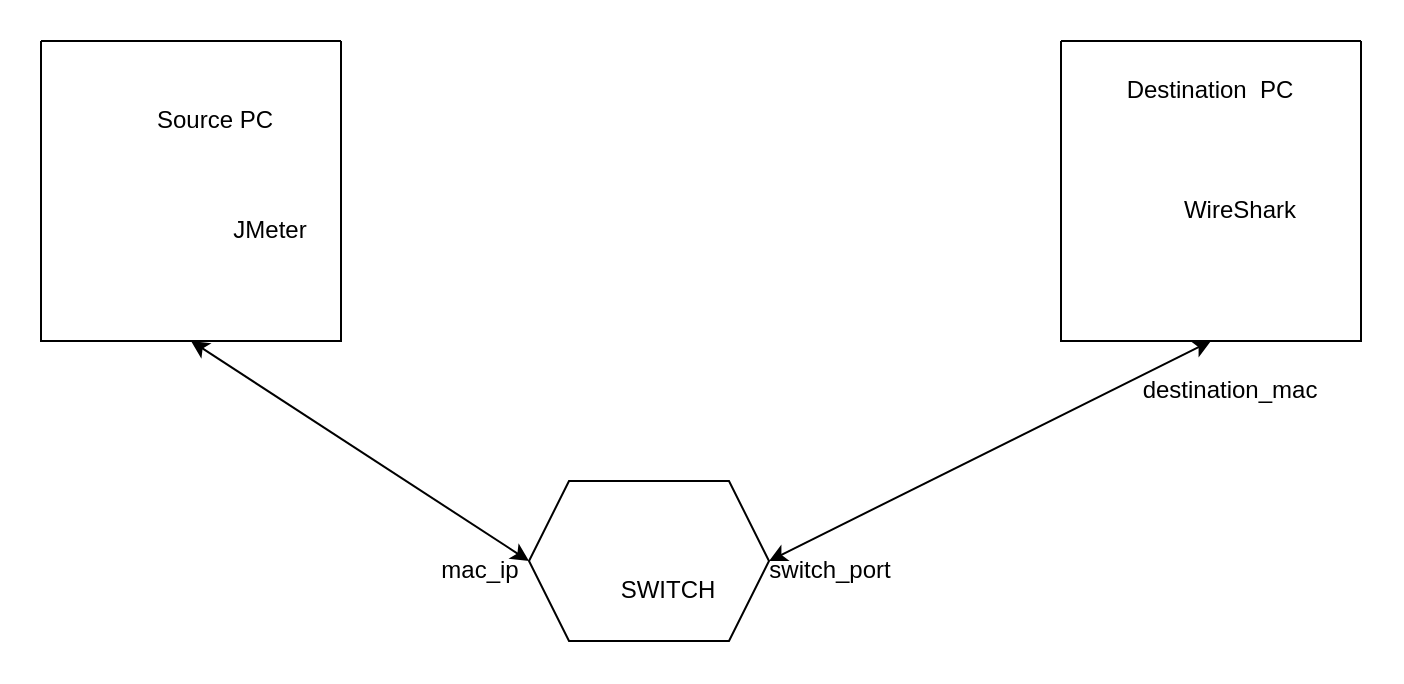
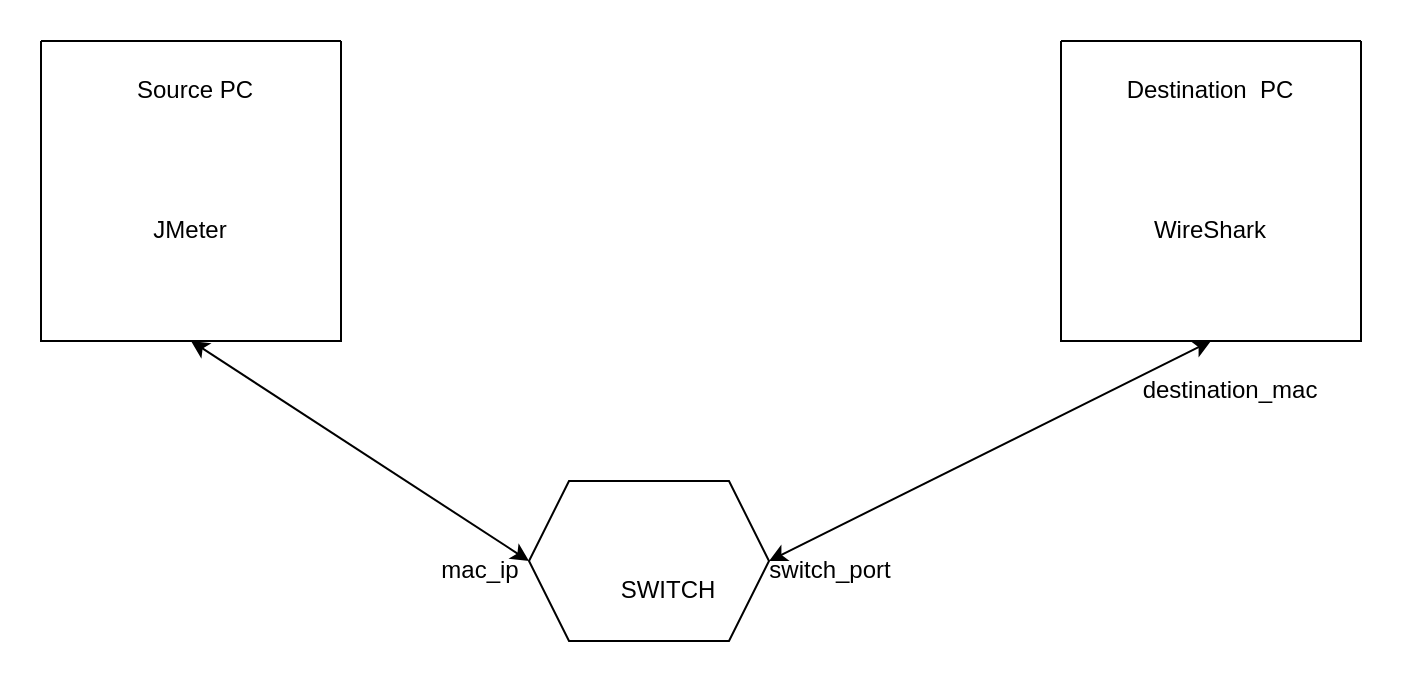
  <mxCell id="0" />
  <mxCell id="1" parent="0" />
  <mxCell id="2" value="" style="shape=hexagon;perimeter=hexagonPerimeter2;whiteSpace=wrap;html=1;fixedSize=1;" vertex="1" parent="1"><mxGeometry x="264" y="240" width="120" height="80" as="geometry" /></mxCell>
  <mxCell id="3" value="" style="swimlane;startSize=0;" vertex="1" parent="1"><mxGeometry x="20" y="20" width="150" height="150" as="geometry" /></mxCell>
- <mxCell id="4" value="Source PC" style="text;strokeColor=none;align=center;fillColor=none;html=1;verticalAlign=middle;whiteSpace=wrap;rounded=0;" vertex="1" parent="3"><mxGeometry x="55" y="25" width="65" height="30" as="geometry" /></mxCell>
- <mxCell id="5" value="JMeter" style="text;strokeColor=none;align=center;fillColor=none;html=1;verticalAlign=middle;whiteSpace=wrap;rounded=0;" vertex="1" parent="3"><mxGeometry x="85" y="80" width="60" height="30" as="geometry" /></mxCell>
+ <mxCell id="4" value="Source PC" style="text;strokeColor=none;align=center;fillColor=none;html=1;verticalAlign=middle;whiteSpace=wrap;rounded=0;" vertex="1" parent="3"><mxGeometry x="45" y="10" width="65" height="30" as="geometry" /></mxCell>
+ <mxCell id="5" value="JMeter" style="text;strokeColor=none;align=center;fillColor=none;html=1;verticalAlign=middle;whiteSpace=wrap;rounded=0;" vertex="1" parent="3"><mxGeometry x="45" y="80" width="60" height="30" as="geometry" /></mxCell>
  <mxCell id="6" value="SWITCH" style="text;strokeColor=none;align=center;fillColor=none;html=1;verticalAlign=middle;whiteSpace=wrap;rounded=0;" vertex="1" parent="1"><mxGeometry x="304" y="280" width="60" height="30" as="geometry" /></mxCell>
  <mxCell id="7" value="" style="swimlane;startSize=0;" vertex="1" parent="1"><mxGeometry x="530" y="20" width="150" height="150" as="geometry" /></mxCell>
  <mxCell id="8" value="Destination&amp;nbsp; PC" style="text;strokeColor=none;align=center;fillColor=none;html=1;verticalAlign=middle;whiteSpace=wrap;rounded=0;" vertex="1" parent="7"><mxGeometry x="20" y="10" width="110" height="30" as="geometry" /></mxCell>
- <mxCell id="9" value="WireShark" style="text;strokeColor=none;align=center;fillColor=none;html=1;verticalAlign=middle;whiteSpace=wrap;rounded=0;" vertex="1" parent="7"><mxGeometry x="60" y="70" width="60" height="30" as="geometry" /></mxCell>
+ <mxCell id="9" value="WireShark" style="text;strokeColor=none;align=center;fillColor=none;html=1;verticalAlign=middle;whiteSpace=wrap;rounded=0;" vertex="1" parent="7"><mxGeometry x="45" y="80" width="60" height="30" as="geometry" /></mxCell>
  <mxCell id="10" value="" style="endArrow=classic;startArrow=classic;html=1;rounded=0;entryX=0.5;entryY=1;entryDx=0;entryDy=0;exitX=0;exitY=0.5;exitDx=0;exitDy=0;" edge="1" parent="1" source="2" target="3"><mxGeometry width="50" height="50" relative="1" as="geometry"><mxPoint x="330" y="260" as="sourcePoint" /><mxPoint x="380" y="210" as="targetPoint" /></mxGeometry></mxCell>
  <mxCell id="11" value="" style="endArrow=classic;startArrow=classic;html=1;rounded=0;entryX=0.5;entryY=1;entryDx=0;entryDy=0;" edge="1" parent="1" target="7"><mxGeometry width="50" height="50" relative="1" as="geometry"><mxPoint x="384" y="280" as="sourcePoint" /><mxPoint x="434" y="230" as="targetPoint" /></mxGeometry></mxCell>
  <mxCell id="12" value="switch_port" style="text;strokeColor=none;align=center;fillColor=none;html=1;verticalAlign=middle;whiteSpace=wrap;rounded=0;" vertex="1" parent="1"><mxGeometry x="385" y="270" width="60" height="30" as="geometry" /></mxCell>
  <mxCell id="13" value="destination_mac" style="text;strokeColor=none;align=center;fillColor=none;html=1;verticalAlign=middle;whiteSpace=wrap;rounded=0;" vertex="1" parent="1"><mxGeometry x="585" y="180" width="60" height="30" as="geometry" /></mxCell>
  <mxCell id="14" value="mac_ip" style="text;strokeColor=none;align=center;fillColor=none;html=1;verticalAlign=middle;whiteSpace=wrap;rounded=0;" vertex="1" parent="1"><mxGeometry x="210" y="270" width="60" height="30" as="geometry" /></mxCell>
